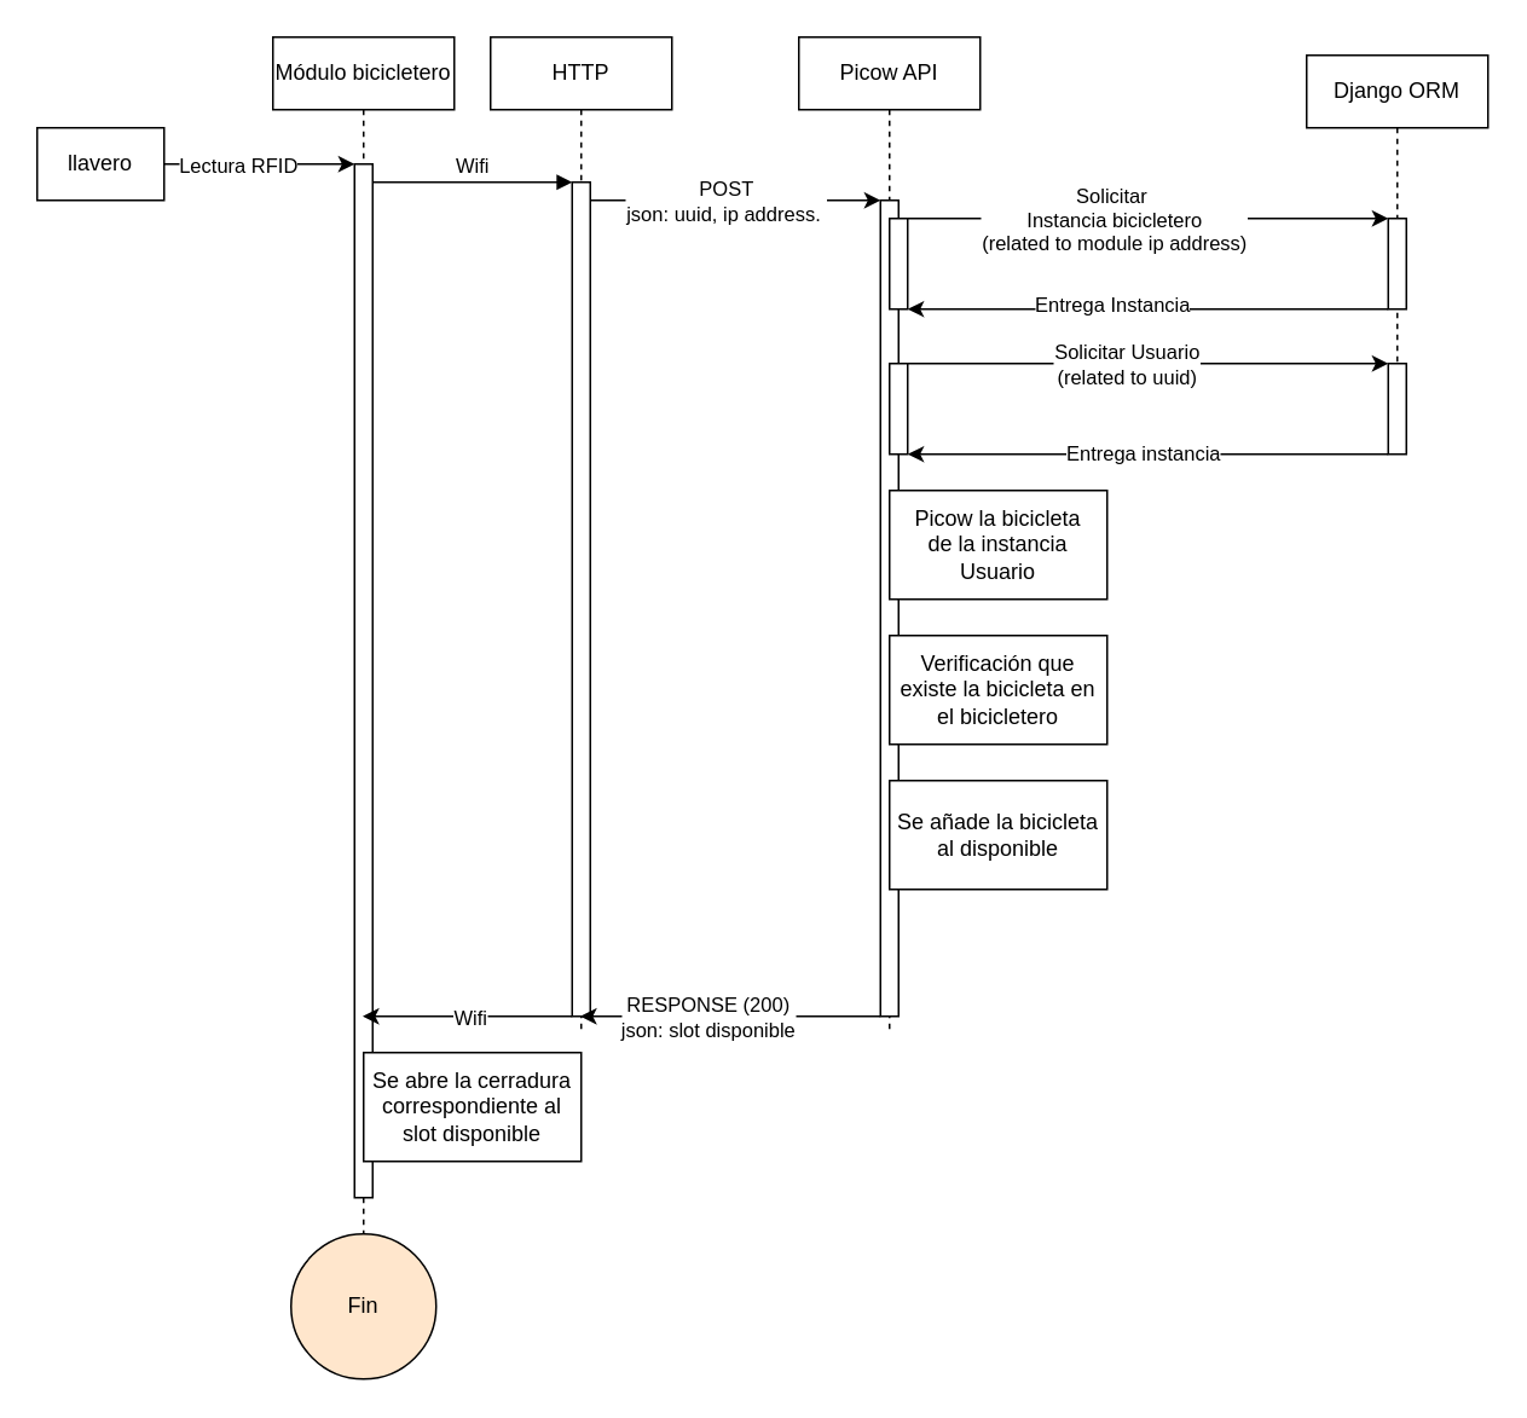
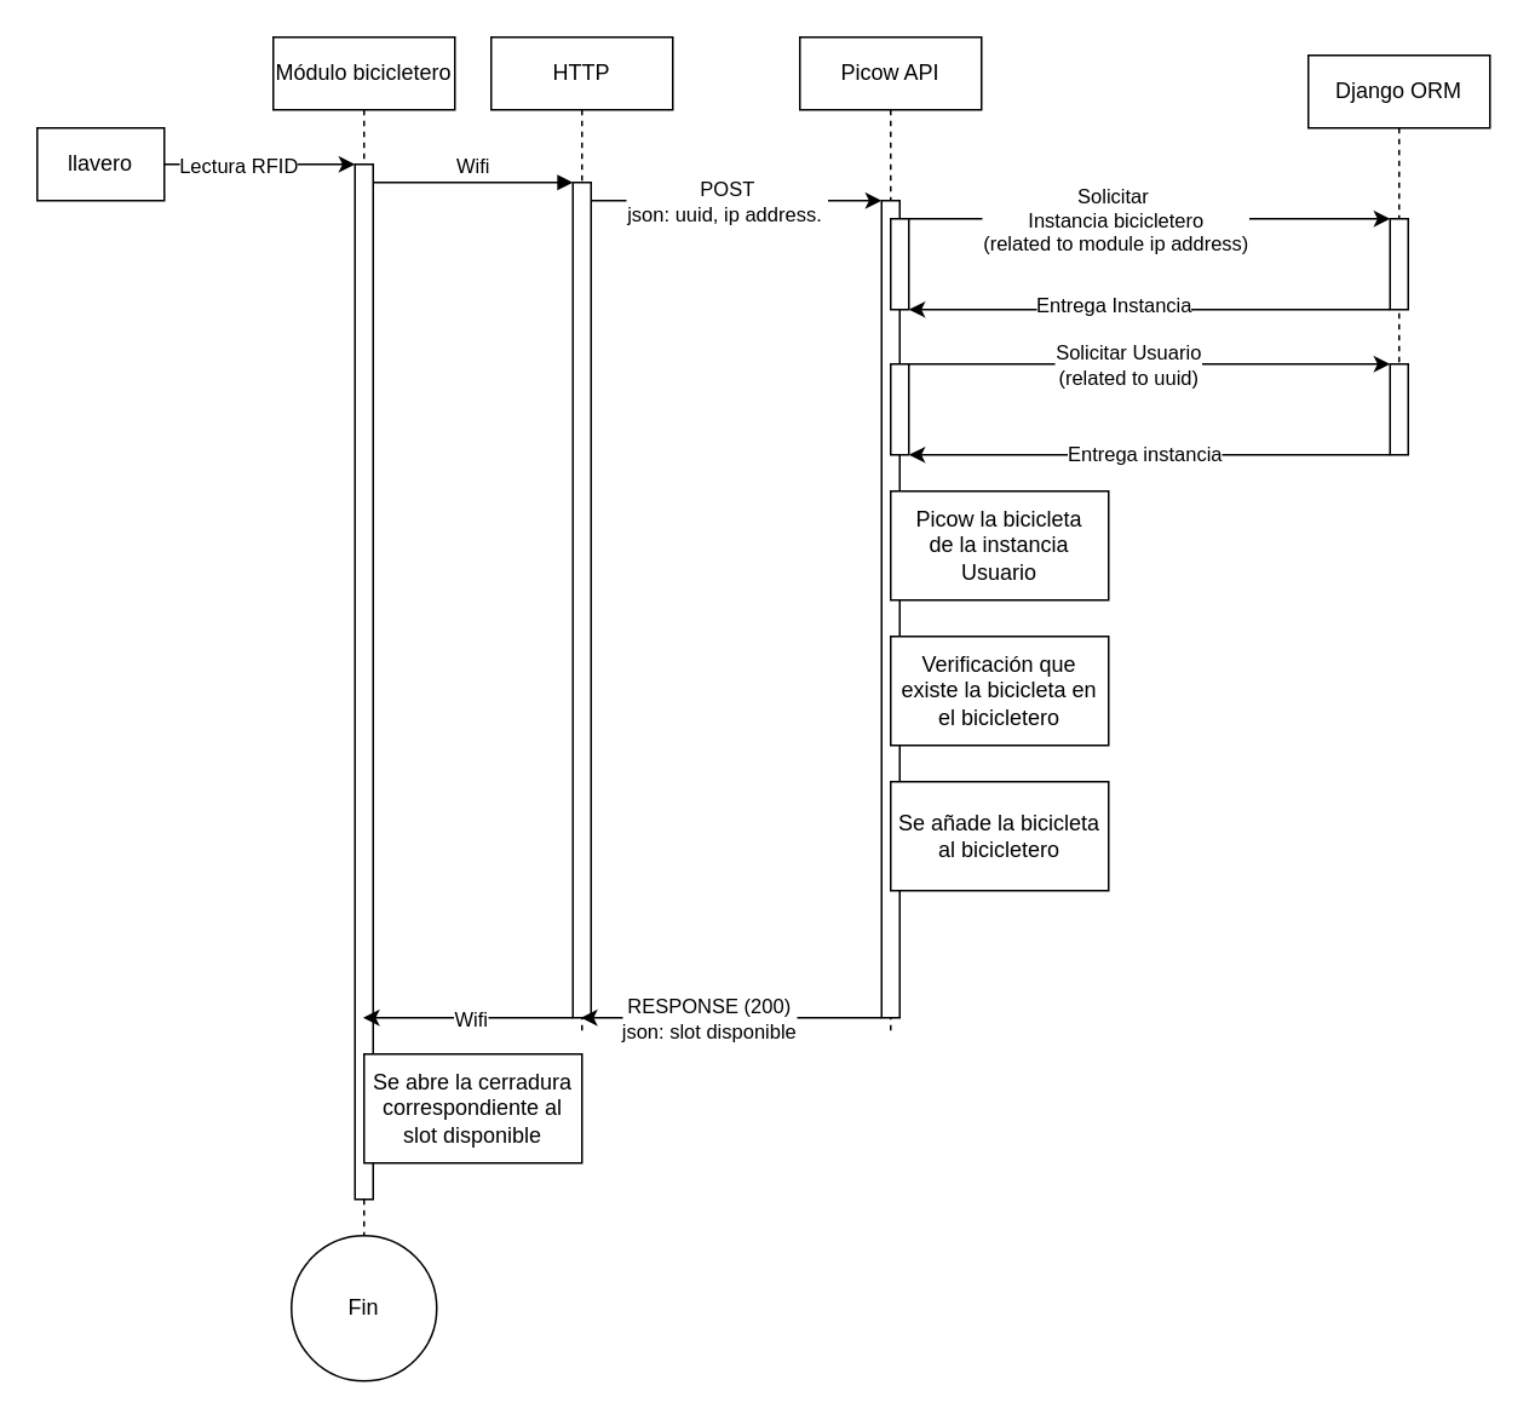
  <mxCell id="0" />
  <mxCell id="1" parent="0" />
  <mxCell id="2" value="Módulo bicicletero" style="shape=umlLifeline;perimeter=lifelinePerimeter;whiteSpace=wrap;html=1;container=0;dropTarget=0;collapsible=0;recursiveResize=0;outlineConnect=0;portConstraint=eastwest;newEdgeStyle={&quot;edgeStyle&quot;:&quot;elbowEdgeStyle&quot;,&quot;elbow&quot;:&quot;vertical&quot;,&quot;curved&quot;:0,&quot;rounded&quot;:0};" parent="1" vertex="1"><mxGeometry x="150" y="20" width="100" height="680" as="geometry" /></mxCell>
  <mxCell id="3" value="" style="html=1;points=[];perimeter=orthogonalPerimeter;outlineConnect=0;targetShapes=umlLifeline;portConstraint=eastwest;newEdgeStyle={&quot;edgeStyle&quot;:&quot;elbowEdgeStyle&quot;,&quot;elbow&quot;:&quot;vertical&quot;,&quot;curved&quot;:0,&quot;rounded&quot;:0};" parent="2" vertex="1"><mxGeometry x="45" y="70" width="10" height="570" as="geometry" /></mxCell>
  <mxCell id="4" value="HTTP" style="shape=umlLifeline;perimeter=lifelinePerimeter;whiteSpace=wrap;html=1;container=0;dropTarget=0;collapsible=0;recursiveResize=0;outlineConnect=0;portConstraint=eastwest;newEdgeStyle={&quot;edgeStyle&quot;:&quot;elbowEdgeStyle&quot;,&quot;elbow&quot;:&quot;vertical&quot;,&quot;curved&quot;:0,&quot;rounded&quot;:0};" parent="1" vertex="1"><mxGeometry x="270" y="20" width="100" height="550" as="geometry" /></mxCell>
  <mxCell id="5" value="" style="html=1;points=[];perimeter=orthogonalPerimeter;outlineConnect=0;targetShapes=umlLifeline;portConstraint=eastwest;newEdgeStyle={&quot;edgeStyle&quot;:&quot;elbowEdgeStyle&quot;,&quot;elbow&quot;:&quot;vertical&quot;,&quot;curved&quot;:0,&quot;rounded&quot;:0};" parent="4" vertex="1"><mxGeometry x="45" y="80" width="10" height="460" as="geometry" /></mxCell>
  <mxCell id="6" value="Wifi" style="html=1;verticalAlign=bottom;endArrow=block;edgeStyle=elbowEdgeStyle;elbow=vertical;curved=0;rounded=0;" parent="1" source="3" target="5" edge="1"><mxGeometry relative="1" as="geometry"><mxPoint x="320" y="110" as="sourcePoint" /><Array as="points"><mxPoint x="305" y="100" /></Array><mxPoint as="offset" /></mxGeometry></mxCell>
  <mxCell id="7" value="Django ORM" style="shape=umlLifeline;perimeter=lifelinePerimeter;whiteSpace=wrap;html=1;container=0;dropTarget=0;collapsible=0;recursiveResize=0;outlineConnect=0;portConstraint=eastwest;newEdgeStyle={&quot;edgeStyle&quot;:&quot;elbowEdgeStyle&quot;,&quot;elbow&quot;:&quot;vertical&quot;,&quot;curved&quot;:0,&quot;rounded&quot;:0};" vertex="1" parent="1"><mxGeometry x="720" y="30" width="100" height="220" as="geometry" /></mxCell>
  <mxCell id="8" value="" style="html=1;points=[];perimeter=orthogonalPerimeter;outlineConnect=0;targetShapes=umlLifeline;portConstraint=eastwest;newEdgeStyle={&quot;edgeStyle&quot;:&quot;elbowEdgeStyle&quot;,&quot;elbow&quot;:&quot;vertical&quot;,&quot;curved&quot;:0,&quot;rounded&quot;:0};" vertex="1" parent="7"><mxGeometry x="45" y="90" width="10" height="50" as="geometry" /></mxCell>
  <mxCell id="9" value="" style="html=1;points=[];perimeter=orthogonalPerimeter;outlineConnect=0;targetShapes=umlLifeline;portConstraint=eastwest;newEdgeStyle={&quot;edgeStyle&quot;:&quot;elbowEdgeStyle&quot;,&quot;elbow&quot;:&quot;vertical&quot;,&quot;curved&quot;:0,&quot;rounded&quot;:0};" vertex="1" parent="7"><mxGeometry x="45" y="170" width="10" height="50" as="geometry" /></mxCell>
  <mxCell id="10" style="edgeStyle=orthogonalEdgeStyle;rounded=0;orthogonalLoop=1;jettySize=auto;html=1;exitX=1;exitY=0.5;exitDx=0;exitDy=0;" edge="1" parent="1" source="12" target="3"><mxGeometry relative="1" as="geometry"><mxPoint x="150" y="90" as="targetPoint" /><Array as="points"><mxPoint x="200" y="90" /><mxPoint x="200" y="90" /></Array></mxGeometry></mxCell>
  <mxCell id="11" value="Lectura RFID" style="edgeLabel;html=1;align=center;verticalAlign=middle;resizable=0;points=[];" vertex="1" connectable="0" parent="10"><mxGeometry x="-0.244" relative="1" as="geometry"><mxPoint as="offset" /></mxGeometry></mxCell>
  <mxCell id="12" value="llavero" style="whiteSpace=wrap;html=1;rounded=0;" vertex="1" parent="1"><mxGeometry x="20" y="70" width="70" height="40" as="geometry" /></mxCell>
  <mxCell id="13" style="edgeStyle=elbowEdgeStyle;rounded=0;orthogonalLoop=1;jettySize=auto;html=1;elbow=vertical;curved=0;" edge="1" parent="1" source="5" target="24"><mxGeometry relative="1" as="geometry"><Array as="points"><mxPoint x="450" y="110" /></Array></mxGeometry></mxCell>
  <mxCell id="14" value="POST&lt;div&gt;json: uuid, ip address.&amp;nbsp;&lt;/div&gt;" style="edgeLabel;html=1;align=center;verticalAlign=middle;resizable=0;points=[];" vertex="1" connectable="0" parent="13"><mxGeometry x="0.187" y="-2" relative="1" as="geometry"><mxPoint x="-21" y="-2" as="offset" /></mxGeometry></mxCell>
  <mxCell id="15" style="edgeStyle=elbowEdgeStyle;rounded=0;orthogonalLoop=1;jettySize=auto;html=1;elbow=vertical;curved=0;" edge="1" parent="1" source="24" target="8"><mxGeometry relative="1" as="geometry"><Array as="points"><mxPoint x="650" y="120" /></Array></mxGeometry></mxCell>
  <mxCell id="16" value="Solicitar&amp;nbsp;&lt;div&gt;Instancia bicicletero&lt;/div&gt;&lt;div&gt;(related to module ip address)&lt;/div&gt;" style="edgeLabel;html=1;align=center;verticalAlign=middle;resizable=0;points=[];" vertex="1" connectable="0" parent="15"><mxGeometry x="-0.001" y="1" relative="1" as="geometry"><mxPoint x="-17" y="1" as="offset" /></mxGeometry></mxCell>
  <mxCell id="17" style="edgeStyle=elbowEdgeStyle;rounded=0;orthogonalLoop=1;jettySize=auto;html=1;elbow=vertical;curved=0;entryX=1;entryY=1;entryDx=0;entryDy=0;" edge="1" parent="1" source="8" target="25"><mxGeometry relative="1" as="geometry"><mxPoint x="736.69" y="169.346" as="sourcePoint" /><mxPoint x="590" y="169.31" as="targetPoint" /></mxGeometry></mxCell>
  <mxCell id="18" value="Entrega Instancia" style="edgeLabel;html=1;align=center;verticalAlign=middle;resizable=0;points=[];" vertex="1" connectable="0" parent="17"><mxGeometry x="0.322" y="-3" relative="1" as="geometry"><mxPoint x="22" as="offset" /></mxGeometry></mxCell>
  <mxCell id="19" style="edgeStyle=orthogonalEdgeStyle;rounded=0;orthogonalLoop=1;jettySize=auto;html=1;exitX=1;exitY=0;exitDx=0;exitDy=0;" edge="1" parent="1" source="29" target="9"><mxGeometry relative="1" as="geometry"><Array as="points"><mxPoint x="630" y="200" /><mxPoint x="630" y="200" /></Array></mxGeometry></mxCell>
  <mxCell id="20" value="Solicitar Usuario&lt;div&gt;(related to uuid)&lt;/div&gt;" style="edgeLabel;html=1;align=center;verticalAlign=middle;resizable=0;points=[];" vertex="1" connectable="0" parent="19"><mxGeometry x="-0.229" y="-2" relative="1" as="geometry"><mxPoint x="18" y="-2" as="offset" /></mxGeometry></mxCell>
  <mxCell id="21" value="" style="group" vertex="1" connectable="0" parent="1"><mxGeometry x="440" y="20" width="180" height="640" as="geometry" /></mxCell>
  <mxCell id="22" value="" style="group" vertex="1" connectable="0" parent="21"><mxGeometry width="180" height="640" as="geometry" /></mxCell>
  <mxCell id="23" value="Picow API" style="shape=umlLifeline;perimeter=lifelinePerimeter;whiteSpace=wrap;html=1;container=0;dropTarget=0;collapsible=0;recursiveResize=0;outlineConnect=0;portConstraint=eastwest;newEdgeStyle={&quot;edgeStyle&quot;:&quot;elbowEdgeStyle&quot;,&quot;elbow&quot;:&quot;vertical&quot;,&quot;curved&quot;:0,&quot;rounded&quot;:0};" vertex="1" parent="22"><mxGeometry width="100" height="550" as="geometry" /></mxCell>
  <mxCell id="24" value="" style="html=1;points=[];perimeter=orthogonalPerimeter;outlineConnect=0;targetShapes=umlLifeline;portConstraint=eastwest;newEdgeStyle={&quot;edgeStyle&quot;:&quot;elbowEdgeStyle&quot;,&quot;elbow&quot;:&quot;vertical&quot;,&quot;curved&quot;:0,&quot;rounded&quot;:0};" vertex="1" parent="23"><mxGeometry x="45" y="90" width="10" height="450" as="geometry" /></mxCell>
  <mxCell id="25" value="" style="rounded=0;whiteSpace=wrap;html=1;" vertex="1" parent="22"><mxGeometry x="50" y="100" width="10" height="50" as="geometry" /></mxCell>
  <mxCell id="26" value="Picow la bicicleta&lt;div&gt;de la instancia Usuario&lt;/div&gt;" style="rounded=0;whiteSpace=wrap;html=1;" vertex="1" parent="22"><mxGeometry x="50" y="250" width="120" height="60" as="geometry" /></mxCell>
  <mxCell id="27" value="Verificación que existe la bicicleta en el bicicletero" style="rounded=0;whiteSpace=wrap;html=1;" vertex="1" parent="22"><mxGeometry x="50" y="330" width="120" height="60" as="geometry" /></mxCell>
- <mxCell id="28" value="Se añade la bicicleta al disponible" style="rounded=0;whiteSpace=wrap;html=1;" vertex="1" parent="22"><mxGeometry x="50" y="410" width="120" height="60" as="geometry" /></mxCell>
+ <mxCell id="28" value="Se añade la bicicleta al bicicletero" style="rounded=0;whiteSpace=wrap;html=1;" vertex="1" parent="22"><mxGeometry x="50" y="410" width="120" height="60" as="geometry" /></mxCell>
  <mxCell id="29" value="" style="rounded=0;whiteSpace=wrap;html=1;" vertex="1" parent="21"><mxGeometry x="50" y="180" width="10" height="50" as="geometry" /></mxCell>
  <mxCell id="30" style="edgeStyle=elbowEdgeStyle;rounded=0;orthogonalLoop=1;jettySize=auto;html=1;elbow=vertical;curved=0;entryX=1;entryY=1;entryDx=0;entryDy=0;" edge="1" parent="1" source="9" target="29"><mxGeometry relative="1" as="geometry" /></mxCell>
  <mxCell id="31" value="Entrega instancia" style="edgeLabel;html=1;align=center;verticalAlign=middle;resizable=0;points=[];" vertex="1" connectable="0" parent="30"><mxGeometry x="0.023" y="-1" relative="1" as="geometry"><mxPoint as="offset" /></mxGeometry></mxCell>
  <mxCell id="32" style="edgeStyle=elbowEdgeStyle;rounded=0;orthogonalLoop=1;jettySize=auto;html=1;elbow=vertical;curved=0;" edge="1" parent="1" source="24" target="4"><mxGeometry relative="1" as="geometry"><Array as="points"><mxPoint x="410" y="560" /></Array></mxGeometry></mxCell>
  <mxCell id="33" value="RESPONSE (200)&lt;div&gt;json: slot disponible&lt;/div&gt;" style="edgeLabel;html=1;align=center;verticalAlign=middle;resizable=0;points=[];" vertex="1" connectable="0" parent="32"><mxGeometry x="0.159" relative="1" as="geometry"><mxPoint as="offset" /></mxGeometry></mxCell>
  <mxCell id="34" style="edgeStyle=elbowEdgeStyle;rounded=0;orthogonalLoop=1;jettySize=auto;html=1;elbow=vertical;curved=0;" edge="1" parent="1" source="5" target="2"><mxGeometry relative="1" as="geometry"><Array as="points"><mxPoint x="260" y="560" /></Array></mxGeometry></mxCell>
  <mxCell id="35" value="Wifi" style="edgeLabel;html=1;align=center;verticalAlign=middle;resizable=0;points=[];" vertex="1" connectable="0" parent="34"><mxGeometry x="0.29" y="1" relative="1" as="geometry"><mxPoint x="17" y="-1" as="offset" /></mxGeometry></mxCell>
  <mxCell id="36" value="Se abre la cerradura correspondiente al slot disponible" style="rounded=0;whiteSpace=wrap;html=1;" vertex="1" parent="1"><mxGeometry x="200" y="580" width="120" height="60" as="geometry" /></mxCell>
- <mxCell id="37" value="Fin" style="ellipse;whiteSpace=wrap;html=1;aspect=fixed;fillColor=#ffe6cc;" vertex="1" parent="1"><mxGeometry x="160" y="680" width="80" height="80" as="geometry" /></mxCell>
+ <mxCell id="37" value="Fin" style="ellipse;whiteSpace=wrap;html=1;aspect=fixed;" vertex="1" parent="1"><mxGeometry x="160" y="680" width="80" height="80" as="geometry" /></mxCell>
